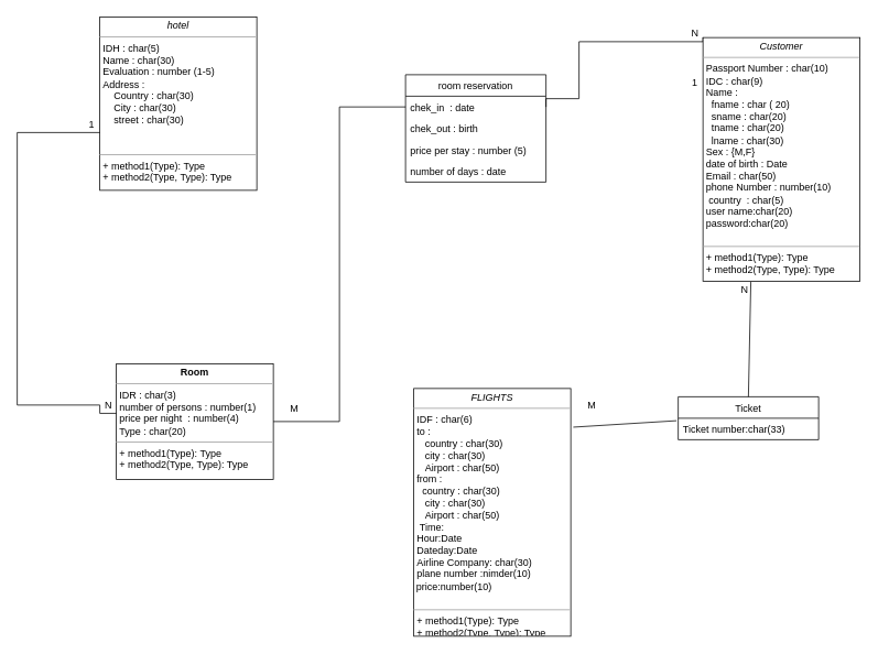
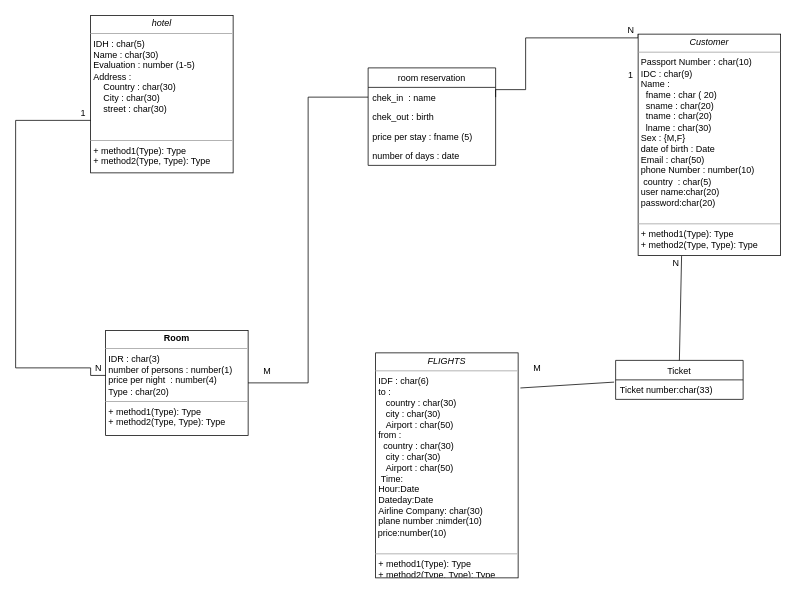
  <mxCell id="0" />
  <mxCell id="1" parent="0" />
  <mxCell id="2" value="&lt;p style=&quot;margin: 0px ; margin-top: 4px ; text-align: center&quot;&gt;&lt;i&gt;hotel&lt;/i&gt;&lt;/p&gt;&lt;hr size=&quot;1&quot;&gt;&lt;p style=&quot;margin: 0px ; margin-left: 4px&quot;&gt;IDH : char(5)&lt;/p&gt;&lt;p style=&quot;margin: 0px ; margin-left: 4px&quot;&gt;Name : char(30)&lt;br&gt;&lt;span style=&quot;text-align: center&quot;&gt;Evaluation : number (1-5)&lt;/span&gt;&lt;br&gt;&lt;/p&gt;&lt;p style=&quot;margin: 0px ; margin-left: 4px&quot;&gt;&lt;span style=&quot;text-align: center&quot;&gt;Address :&amp;nbsp;&lt;/span&gt;&lt;/p&gt;&lt;p style=&quot;margin: 0px ; margin-left: 4px&quot;&gt;&lt;span style=&quot;text-align: center&quot;&gt;&amp;nbsp; &amp;nbsp; Country : char(30)&lt;/span&gt;&lt;/p&gt;&lt;p style=&quot;margin: 0px ; margin-left: 4px&quot;&gt;&lt;span style=&quot;text-align: center&quot;&gt;&amp;nbsp; &amp;nbsp; City : char(30)&lt;/span&gt;&lt;/p&gt;&lt;p style=&quot;margin: 0px ; margin-left: 4px&quot;&gt;&lt;span style=&quot;text-align: center&quot;&gt;&amp;nbsp; &amp;nbsp; street : char(30)&lt;/span&gt;&lt;/p&gt;&lt;p style=&quot;margin: 0px ; margin-left: 4px&quot;&gt;&lt;span style=&quot;text-align: center&quot;&gt;&lt;br&gt;&lt;/span&gt;&lt;/p&gt;&lt;p style=&quot;margin: 0px ; margin-left: 4px&quot;&gt;&lt;span style=&quot;text-align: center&quot;&gt;&lt;br&gt;&lt;/span&gt;&lt;/p&gt;&lt;hr size=&quot;1&quot;&gt;&lt;p style=&quot;margin: 0px ; margin-left: 4px&quot;&gt;+ method1(Type): Type&lt;br&gt;+ method2(Type, Type): Type&lt;/p&gt;" style="verticalAlign=top;align=left;overflow=fill;fontSize=12;fontFamily=Helvetica;html=1;" parent="1" vertex="1"><mxGeometry x="120" y="20" width="190" height="210" as="geometry" /></mxCell>
  <mxCell id="3" style="edgeStyle=orthogonalEdgeStyle;rounded=0;orthogonalLoop=1;jettySize=auto;html=1;exitX=0;exitY=0;exitDx=0;exitDy=0;entryX=1;entryY=0.5;entryDx=0;entryDy=0;endArrow=none;endFill=0;" parent="1" source="4" target="8" edge="1"><mxGeometry relative="1" as="geometry"><Array as="points"><mxPoint x="850" y="50" /><mxPoint x="700" y="50" /><mxPoint x="700" y="119" /></Array></mxGeometry></mxCell>
  <mxCell id="4" value="&lt;p style=&quot;margin: 0px ; margin-top: 4px ; text-align: center&quot;&gt;&lt;i&gt;Customer&lt;/i&gt;&lt;/p&gt;&lt;hr size=&quot;1&quot;&gt;&lt;p style=&quot;margin: 0px ; margin-left: 4px&quot;&gt;Passport Number : char(10)&lt;/p&gt;&lt;p style=&quot;margin: 0px ; margin-left: 4px&quot;&gt;IDC : char(9)&lt;/p&gt;&lt;p style=&quot;margin: 0px ; margin-left: 4px&quot;&gt;Name :&amp;nbsp;&lt;/p&gt;&lt;p style=&quot;margin: 0px ; margin-left: 4px&quot;&gt;&amp;nbsp; fname : char ( 20)&lt;/p&gt;&lt;p style=&quot;margin: 0px ; margin-left: 4px&quot;&gt;&amp;nbsp; sname : char(20)&lt;/p&gt;&lt;p style=&quot;margin: 0px ; margin-left: 4px&quot;&gt;&amp;nbsp; tname : char(20)&lt;/p&gt;&lt;p style=&quot;margin: 0px ; margin-left: 4px&quot;&gt;&amp;nbsp; lname : char(30)&lt;/p&gt;&lt;p style=&quot;margin: 0px ; margin-left: 4px&quot;&gt;Sex : {M,F}&lt;/p&gt;&lt;p style=&quot;margin: 0px ; margin-left: 4px&quot;&gt;date of birth : Date&lt;/p&gt;&lt;p style=&quot;margin: 0px ; margin-left: 4px&quot;&gt;Email : char(50)&lt;/p&gt;&lt;p style=&quot;margin: 0px ; margin-left: 4px&quot;&gt;phone Number : number(10)&lt;/p&gt;&lt;p style=&quot;margin: 0px ; margin-left: 4px&quot;&gt;&amp;nbsp;country&amp;nbsp; : char(5)&lt;/p&gt;&lt;p style=&quot;margin: 0px ; margin-left: 4px&quot;&gt;user name:char(20)&lt;/p&gt;&lt;p style=&quot;margin: 0px ; margin-left: 4px&quot;&gt;password:char(20)&lt;/p&gt;&lt;p style=&quot;margin: 0px ; margin-left: 4px&quot;&gt;&amp;nbsp;&lt;/p&gt;&lt;hr size=&quot;1&quot;&gt;&lt;p style=&quot;margin: 0px ; margin-left: 4px&quot;&gt;+ method1(Type): Type&lt;br&gt;+ method2(Type, Type): Type&lt;/p&gt;" style="verticalAlign=top;align=left;overflow=fill;fontSize=12;fontFamily=Helvetica;html=1;" parent="1" vertex="1"><mxGeometry x="850" y="45" width="190" height="295" as="geometry" /></mxCell>
  <mxCell id="5" value="&lt;p style=&quot;margin: 0px ; margin-top: 4px ; text-align: center&quot;&gt;&lt;b&gt;Room&lt;/b&gt;&lt;/p&gt;&lt;hr size=&quot;1&quot;&gt;&lt;p style=&quot;margin: 0px ; margin-left: 4px&quot;&gt;IDR : char(3)&lt;/p&gt;&lt;p style=&quot;margin: 0px ; margin-left: 4px&quot;&gt;number of persons : number(1)&lt;/p&gt;&lt;p style=&quot;margin: 0px ; margin-left: 4px&quot;&gt;price per night&amp;nbsp; : number(4)&lt;/p&gt;&lt;p style=&quot;margin: 0px ; margin-left: 4px&quot;&gt;Type : char(20)&lt;/p&gt;&lt;hr size=&quot;1&quot;&gt;&lt;p style=&quot;margin: 0px ; margin-left: 4px&quot;&gt;+ method1(Type): Type&lt;br&gt;+ method2(Type, Type): Type&lt;/p&gt;" style="verticalAlign=top;align=left;overflow=fill;fontSize=12;fontFamily=Helvetica;html=1;" parent="1" vertex="1"><mxGeometry x="140" y="440" width="190" height="140" as="geometry" /></mxCell>
  <mxCell id="6" value="1" style="text;html=1;align=center;verticalAlign=middle;resizable=0;points=[];autosize=1;strokeColor=none;fillColor=none;" parent="1" vertex="1"><mxGeometry x="830" y="90" width="20" height="20" as="geometry" /></mxCell>
  <mxCell id="7" value="room reservation" style="swimlane;fontStyle=0;childLayout=stackLayout;horizontal=1;startSize=26;fillColor=none;horizontalStack=0;resizeParent=1;resizeParentMax=0;resizeLast=0;collapsible=1;marginBottom=0;" parent="1" vertex="1"><mxGeometry x="490" y="90" width="170" height="130" as="geometry" /></mxCell>
- <mxCell id="8" value="chek_in  : date" style="text;strokeColor=none;fillColor=none;align=left;verticalAlign=top;spacingLeft=4;spacingRight=4;overflow=hidden;rotatable=0;points=[[0,0.5],[1,0.5]];portConstraint=eastwest;" parent="7" vertex="1"><mxGeometry y="26" width="170" height="26" as="geometry" /></mxCell>
+ <mxCell id="8" value="chek_in  : name" style="text;strokeColor=none;fillColor=none;align=left;verticalAlign=top;spacingLeft=4;spacingRight=4;overflow=hidden;rotatable=0;points=[[0,0.5],[1,0.5]];portConstraint=eastwest;" parent="7" vertex="1"><mxGeometry y="26" width="170" height="26" as="geometry" /></mxCell>
  <mxCell id="9" value="chek_out : birth" style="text;strokeColor=none;fillColor=none;align=left;verticalAlign=top;spacingLeft=4;spacingRight=4;overflow=hidden;rotatable=0;points=[[0,0.5],[1,0.5]];portConstraint=eastwest;" parent="7" vertex="1"><mxGeometry y="52" width="170" height="26" as="geometry" /></mxCell>
- <mxCell id="10" value="price per stay : number (5)" style="text;strokeColor=none;fillColor=none;align=left;verticalAlign=top;spacingLeft=4;spacingRight=4;overflow=hidden;rotatable=0;points=[[0,0.5],[1,0.5]];portConstraint=eastwest;" parent="7" vertex="1"><mxGeometry y="78" width="170" height="26" as="geometry" /></mxCell>
+ <mxCell id="10" value="price per stay : fname (5)" style="text;strokeColor=none;fillColor=none;align=left;verticalAlign=top;spacingLeft=4;spacingRight=4;overflow=hidden;rotatable=0;points=[[0,0.5],[1,0.5]];portConstraint=eastwest;" parent="7" vertex="1"><mxGeometry y="78" width="170" height="26" as="geometry" /></mxCell>
  <mxCell id="11" value="number of days : date" style="text;strokeColor=none;fillColor=none;align=left;verticalAlign=top;spacingLeft=4;spacingRight=4;overflow=hidden;rotatable=0;points=[[0,0.5],[1,0.5]];portConstraint=eastwest;" parent="7" vertex="1"><mxGeometry y="104" width="170" height="26" as="geometry" /></mxCell>
  <mxCell id="12" value="N" style="text;html=1;align=center;verticalAlign=middle;resizable=0;points=[];autosize=1;strokeColor=none;fillColor=none;" parent="1" vertex="1"><mxGeometry x="830" y="30" width="20" height="20" as="geometry" /></mxCell>
  <mxCell id="13" style="edgeStyle=orthogonalEdgeStyle;rounded=0;orthogonalLoop=1;jettySize=auto;html=1;exitX=0;exitY=0.5;exitDx=0;exitDy=0;entryX=1;entryY=0.5;entryDx=0;entryDy=0;endArrow=none;endFill=0;" parent="1" source="8" target="5" edge="1"><mxGeometry relative="1" as="geometry" /></mxCell>
  <mxCell id="14" value="M" style="text;html=1;align=center;verticalAlign=middle;resizable=0;points=[];autosize=1;strokeColor=none;fillColor=none;" parent="1" vertex="1"><mxGeometry x="340" y="485" width="30" height="20" as="geometry" /></mxCell>
  <mxCell id="15" value="&lt;p style=&quot;margin: 0px ; margin-top: 4px ; text-align: center&quot;&gt;&lt;i&gt;FLIGHTS&lt;/i&gt;&lt;/p&gt;&lt;hr size=&quot;1&quot;&gt;&lt;p style=&quot;margin: 0px ; margin-left: 4px&quot;&gt;IDF : char(6)&lt;/p&gt;&lt;p style=&quot;margin: 0px ; margin-left: 4px&quot;&gt;to :&amp;nbsp;&lt;/p&gt;&lt;p style=&quot;margin: 0px ; margin-left: 4px&quot;&gt;&amp;nbsp; &amp;nbsp;country : char(30)&lt;/p&gt;&lt;p style=&quot;margin: 0px ; margin-left: 4px&quot;&gt;&amp;nbsp; &amp;nbsp;city : char(30)&lt;/p&gt;&lt;p style=&quot;margin: 0px ; margin-left: 4px&quot;&gt;&amp;nbsp; &amp;nbsp;Airport : char(50)&lt;/p&gt;&lt;p style=&quot;margin: 0px ; margin-left: 4px&quot;&gt;from :&lt;/p&gt;&lt;p style=&quot;margin: 0px ; margin-left: 4px&quot;&gt;&amp;nbsp;&lt;span&gt;&amp;nbsp;country : char(30)&lt;/span&gt;&lt;/p&gt;&lt;p style=&quot;margin: 0px 0px 0px 4px&quot;&gt;&amp;nbsp; &amp;nbsp;city : char(30)&lt;/p&gt;&lt;p style=&quot;margin: 0px 0px 0px 4px&quot;&gt;&amp;nbsp; &amp;nbsp;Airport : char(50)&lt;/p&gt;&lt;p style=&quot;margin: 0px ; margin-left: 4px&quot;&gt;&amp;nbsp;Time:&lt;/p&gt;&lt;p style=&quot;margin: 0px ; margin-left: 4px&quot;&gt;Hour:Date&lt;/p&gt;&lt;p style=&quot;margin: 0px ; margin-left: 4px&quot;&gt;Dateday:Date&lt;br&gt;&lt;/p&gt;&lt;p style=&quot;margin: 0px ; margin-left: 4px&quot;&gt;Airline Company: char(30)&lt;br&gt;&lt;/p&gt;&lt;p style=&quot;margin: 0px ; margin-left: 4px&quot;&gt;plane number :nimder(10)&lt;/p&gt;&amp;nbsp;price:number(10)&lt;p style=&quot;margin: 0px ; margin-left: 4px&quot;&gt;&lt;br&gt;&lt;/p&gt;&lt;hr size=&quot;1&quot;&gt;&lt;p style=&quot;margin: 0px ; margin-left: 4px&quot;&gt;+ method1(Type): Type&lt;br&gt;+ method2(Type, Type): Type&lt;/p&gt;" style="verticalAlign=top;align=left;overflow=fill;fontSize=12;fontFamily=Helvetica;html=1;" parent="1" vertex="1"><mxGeometry x="500" y="470" width="190" height="300" as="geometry" /></mxCell>
  <mxCell id="16" style="edgeStyle=orthogonalEdgeStyle;rounded=0;orthogonalLoop=1;jettySize=auto;html=1;exitX=0;exitY=0.25;exitDx=0;exitDy=0;entryX=0;entryY=0.429;entryDx=0;entryDy=0;endArrow=none;endFill=0;entryPerimeter=0;" parent="1" target="5" edge="1"><mxGeometry relative="1" as="geometry"><Array as="points"><mxPoint x="20" y="160" /><mxPoint x="20" y="490" /><mxPoint x="120" y="490" /><mxPoint x="120" y="500" /></Array><mxPoint x="120" y="160" as="sourcePoint" /><mxPoint x="120" y="536.25" as="targetPoint" /></mxGeometry></mxCell>
  <mxCell id="17" value="N" style="text;html=1;align=center;verticalAlign=middle;resizable=0;points=[];autosize=1;strokeColor=none;fillColor=none;" parent="1" vertex="1"><mxGeometry x="120" y="480" width="20" height="20" as="geometry" /></mxCell>
  <mxCell id="18" value="1" style="text;html=1;align=center;verticalAlign=middle;resizable=0;points=[];autosize=1;strokeColor=none;fillColor=none;" parent="1" vertex="1"><mxGeometry x="100" y="140" width="20" height="20" as="geometry" /></mxCell>
  <mxCell id="19" value="Ticket" style="swimlane;fontStyle=0;childLayout=stackLayout;horizontal=1;startSize=26;fillColor=none;horizontalStack=0;resizeParent=1;resizeParentMax=0;resizeLast=0;collapsible=1;marginBottom=0;" vertex="1" parent="1"><mxGeometry x="820" y="480" width="170" height="52" as="geometry"><mxRectangle x="230" y="540" width="60" height="26" as="alternateBounds" /></mxGeometry></mxCell>
  <mxCell id="20" value="Ticket number:char(33)&#10;" style="text;strokeColor=none;fillColor=none;align=left;verticalAlign=top;spacingLeft=4;spacingRight=4;overflow=hidden;rotatable=0;points=[[0,0.5],[1,0.5]];portConstraint=eastwest;" vertex="1" parent="19"><mxGeometry y="26" width="170" height="26" as="geometry" /></mxCell>
  <mxCell id="21" value="" style="endArrow=none;html=1;rounded=0;exitX=0.5;exitY=0;exitDx=0;exitDy=0;entryX=0.305;entryY=1.003;entryDx=0;entryDy=0;entryPerimeter=0;" edge="1" parent="1" source="19" target="4"><mxGeometry width="50" height="50" relative="1" as="geometry"><mxPoint x="660" y="330" as="sourcePoint" /><mxPoint x="710" y="280" as="targetPoint" /></mxGeometry></mxCell>
  <mxCell id="22" value="" style="endArrow=none;html=1;rounded=0;entryX=-0.012;entryY=0.115;entryDx=0;entryDy=0;entryPerimeter=0;exitX=1.016;exitY=0.156;exitDx=0;exitDy=0;exitPerimeter=0;" edge="1" parent="1" source="15" target="20"><mxGeometry width="50" height="50" relative="1" as="geometry"><mxPoint x="660" y="520" as="sourcePoint" /><mxPoint x="710" y="470" as="targetPoint" /></mxGeometry></mxCell>
  <mxCell id="23" value="M" style="text;html=1;align=center;verticalAlign=middle;resizable=0;points=[];autosize=1;strokeColor=none;fillColor=none;" vertex="1" parent="1"><mxGeometry x="700" y="480" width="30" height="20" as="geometry" /></mxCell>
  <mxCell id="24" value="N" style="text;html=1;align=center;verticalAlign=middle;resizable=0;points=[];autosize=1;strokeColor=none;fillColor=none;" vertex="1" parent="1"><mxGeometry x="890" y="340" width="20" height="20" as="geometry" /></mxCell>
